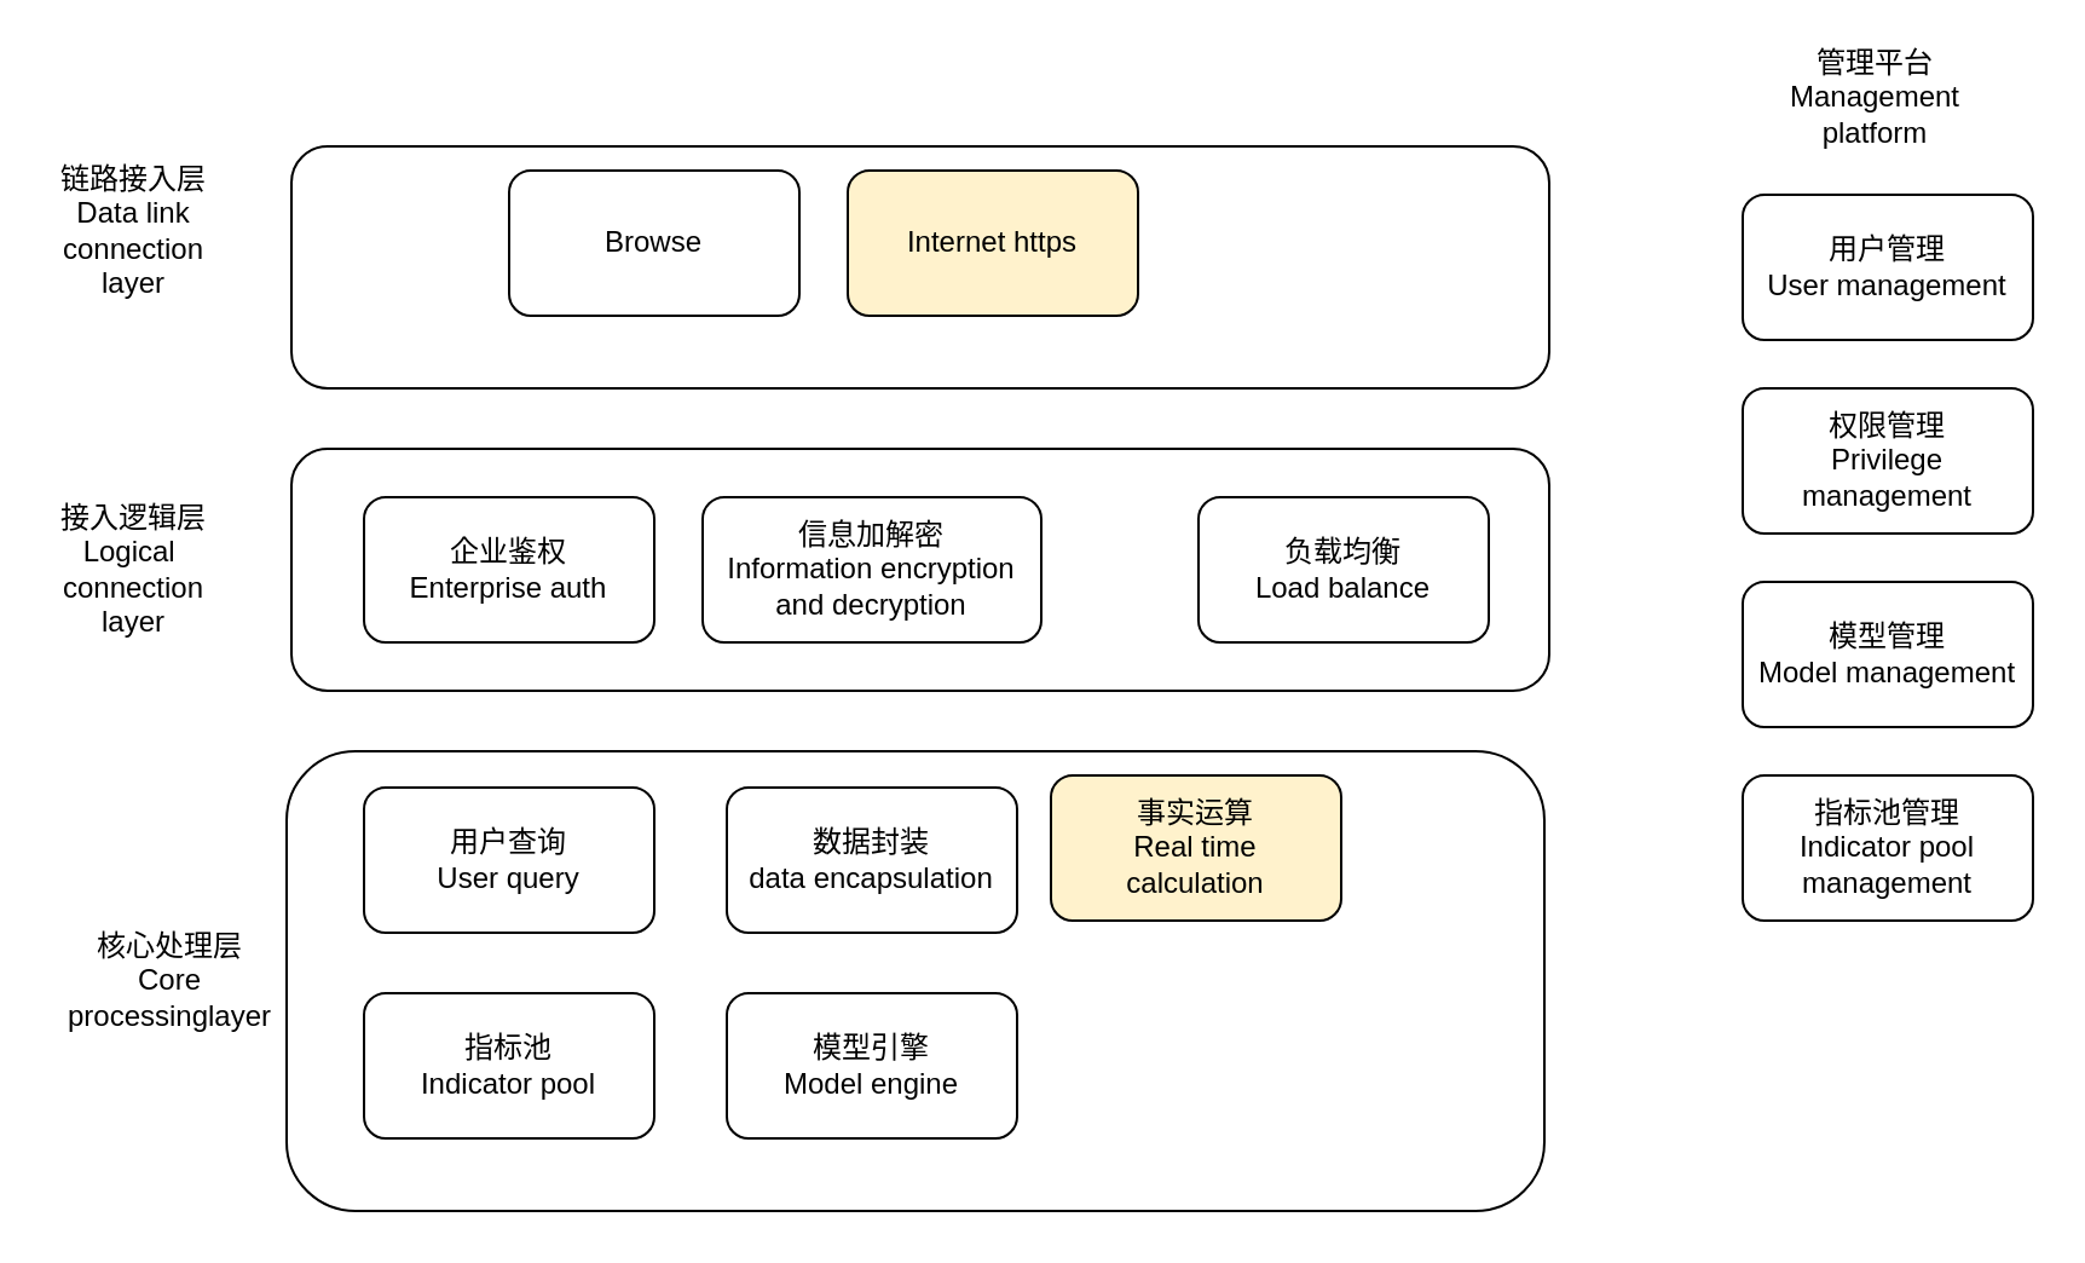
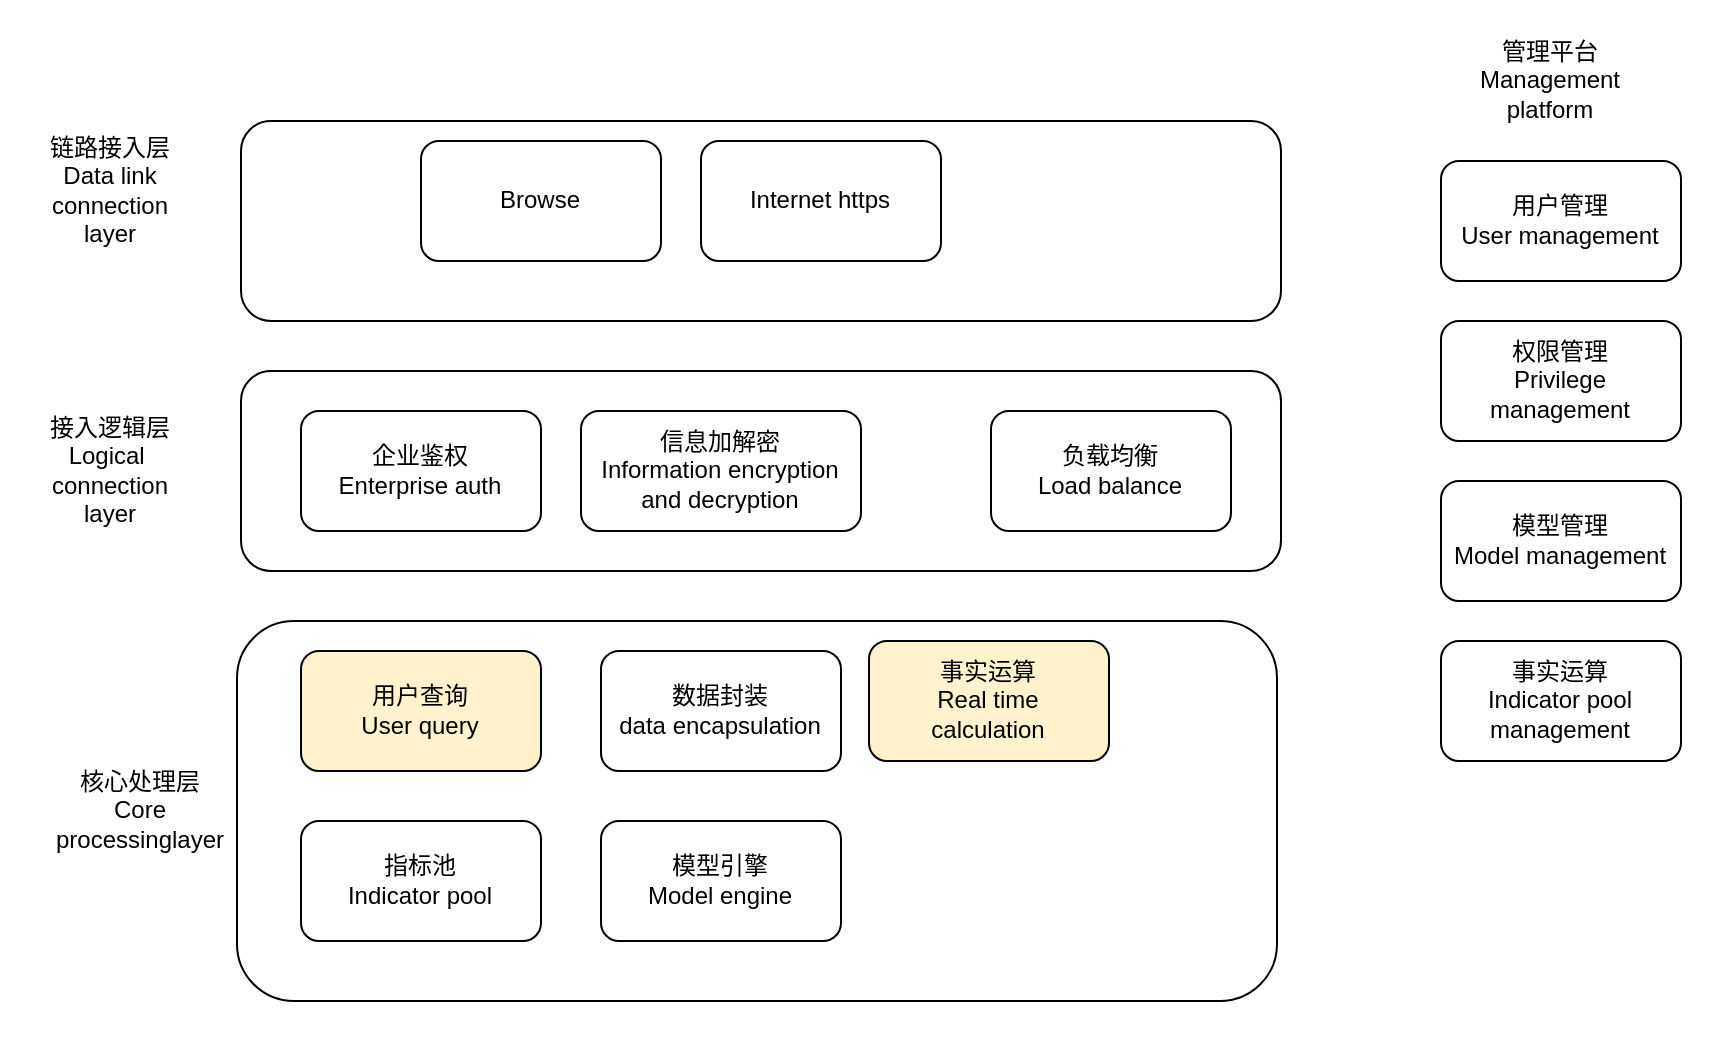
  <mxCell id="0" />
  <mxCell id="1" parent="0" />
  <mxCell id="2" value="" style="rounded=1;whiteSpace=wrap;html=1;" parent="1" vertex="1"><mxGeometry x="120" y="60" width="520" height="100" as="geometry" /></mxCell>
  <mxCell id="3" value="Browse" style="rounded=1;whiteSpace=wrap;html=1;" parent="1" vertex="1"><mxGeometry x="210" y="70" width="120" height="60" as="geometry" /></mxCell>
  <mxCell id="4" value="链路接入层&lt;br&gt;Data link connection layer" style="text;html=1;strokeColor=none;fillColor=none;align=center;verticalAlign=middle;whiteSpace=wrap;rounded=0;" parent="1" vertex="1"><mxGeometry y="50" width="70" height="90" as="geometry" x="20" /></mxCell>
- <mxCell id="5" value="Internet https" style="rounded=1;whiteSpace=wrap;html=1;fillColor=#fff2cc;" parent="1" vertex="1"><mxGeometry x="350" y="70" width="120" height="60" as="geometry" /></mxCell>
+ <mxCell id="5" value="Internet https" style="rounded=1;whiteSpace=wrap;html=1;" parent="1" vertex="1"><mxGeometry x="350" y="70" width="120" height="60" as="geometry" /></mxCell>
  <mxCell id="6" value="接入逻辑层&lt;br&gt;Logical&amp;nbsp; connection layer" style="text;html=1;strokeColor=none;fillColor=none;align=center;verticalAlign=middle;whiteSpace=wrap;rounded=0;" parent="1" vertex="1"><mxGeometry y="190" width="70" height="90" as="geometry" x="20" /></mxCell>
  <mxCell id="7" value="" style="rounded=1;whiteSpace=wrap;html=1;" parent="1" vertex="1"><mxGeometry x="120" y="185" width="520" height="100" as="geometry" /></mxCell>
  <mxCell id="8" value="企业鉴权&lt;br&gt;Enterprise auth" style="rounded=1;whiteSpace=wrap;html=1;" parent="1" vertex="1"><mxGeometry x="150" y="205" width="120" height="60" as="geometry" /></mxCell>
  <mxCell id="9" value="信息加解密&lt;br&gt;Information encryption and decryption" style="rounded=1;whiteSpace=wrap;html=1;" parent="1" vertex="1"><mxGeometry x="290" y="205" width="140" height="60" as="geometry" /></mxCell>
  <mxCell id="10" value="负载均衡&lt;br&gt;Load balance" style="rounded=1;whiteSpace=wrap;html=1;" parent="1" vertex="1"><mxGeometry x="495" y="205" width="120" height="60" as="geometry" /></mxCell>
  <mxCell id="11" value="核心处理层&lt;br&gt;Core processinglayer" style="text;html=1;strokeColor=none;fillColor=none;align=center;verticalAlign=middle;whiteSpace=wrap;rounded=0;" parent="1" vertex="1"><mxGeometry y="360" width="100" height="90" as="geometry" x="20" /></mxCell>
  <mxCell id="12" value="" style="rounded=1;whiteSpace=wrap;html=1;" parent="1" vertex="1"><mxGeometry x="118" y="310" width="520" height="190" as="geometry" /></mxCell>
- <mxCell id="13" value="用户查询&lt;br&gt;User query" style="rounded=1;whiteSpace=wrap;html=1;" parent="1" vertex="1"><mxGeometry x="150" y="325" width="120" height="60" as="geometry" /></mxCell>
+ <mxCell id="13" value="用户查询&lt;br&gt;User query" style="rounded=1;whiteSpace=wrap;html=1;fillColor=#fff2cc;" parent="1" vertex="1"><mxGeometry x="150" y="325" width="120" height="60" as="geometry" /></mxCell>
  <mxCell id="14" value="数据封装&lt;br&gt;data encapsulation" style="rounded=1;whiteSpace=wrap;html=1;" parent="1" vertex="1"><mxGeometry x="300" y="325" width="120" height="60" as="geometry" /></mxCell>
  <mxCell id="15" value="事实运算&lt;br&gt;Real time&lt;br&gt;calculation" style="rounded=1;whiteSpace=wrap;html=1;fillColor=#fff2cc;" parent="1" vertex="1"><mxGeometry x="434" y="320" width="120" height="60" as="geometry" /></mxCell>
  <mxCell id="16" value="指标池&lt;br&gt;Indicator pool" style="rounded=1;whiteSpace=wrap;html=1;" parent="1" vertex="1"><mxGeometry x="150" y="410" width="120" height="60" as="geometry" /></mxCell>
  <mxCell id="17" value="模型引擎&lt;br&gt;Model engine" style="rounded=1;whiteSpace=wrap;html=1;" parent="1" vertex="1"><mxGeometry x="300" y="410" width="120" height="60" as="geometry" /></mxCell>
  <mxCell id="18" value="用户管理&lt;br&gt;User management" style="rounded=1;whiteSpace=wrap;html=1;" parent="1" vertex="1"><mxGeometry x="720" y="80" width="120" height="60" as="geometry" /></mxCell>
  <mxCell id="19" value="权限管理&lt;br&gt;Privilege management" style="rounded=1;whiteSpace=wrap;html=1;" parent="1" vertex="1"><mxGeometry x="720" y="160" width="120" height="60" as="geometry" /></mxCell>
  <mxCell id="20" value="模型管理&lt;br&gt;Model management" style="rounded=1;whiteSpace=wrap;html=1;" parent="1" vertex="1"><mxGeometry x="720" y="240" width="120" height="60" as="geometry" /></mxCell>
- <mxCell id="21" value="指标池管理&lt;br&gt;Indicator pool management" style="rounded=1;whiteSpace=wrap;html=1;" parent="1" vertex="1"><mxGeometry x="720" y="320" width="120" height="60" as="geometry" /></mxCell>
+ <mxCell id="21" value="事实运算&lt;br&gt;Indicator pool management" style="rounded=1;whiteSpace=wrap;html=1;" parent="1" vertex="1"><mxGeometry x="720" y="320" width="120" height="60" as="geometry" /></mxCell>
  <mxCell id="22" value="管理平台&lt;br&gt;Management platform" style="text;html=1;strokeColor=none;fillColor=none;align=center;verticalAlign=middle;whiteSpace=wrap;rounded=0;" parent="1" vertex="1"><mxGeometry x="730" y="20" width="90" height="40" as="geometry" /></mxCell>
